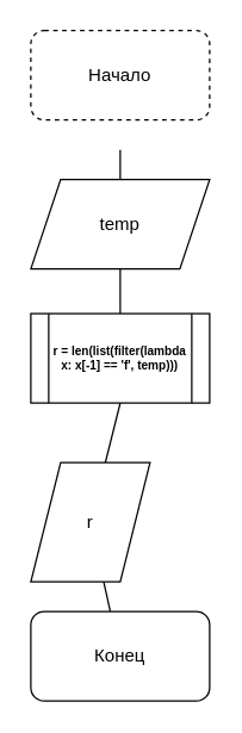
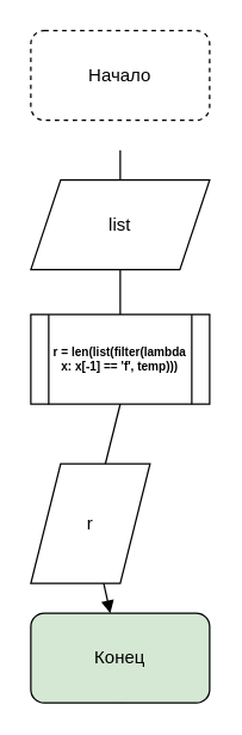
  <mxCell id="0" />
  <mxCell id="1" parent="0" />
  <mxCell id="2" value="" style="endArrow=none;html=1;rounded=0;entryX=0.5;entryY=1;entryDx=0;entryDy=0;" edge="1" parent="1" source="7"><mxGeometry width="50" height="50" relative="1" as="geometry"><mxPoint x="80" y="220" as="sourcePoint" /><mxPoint x="80" y="160" as="targetPoint" /></mxGeometry></mxCell>
  <mxCell id="3" value="Начало" style="rounded=1;whiteSpace=wrap;html=1;dashed=1;" vertex="1" parent="1"><mxGeometry x="20" y="20" width="120" height="60" as="geometry" /></mxCell>
  <mxCell id="4" value="" style="endArrow=none;html=1;rounded=0;" edge="1" parent="1"><mxGeometry width="50" height="50" relative="1" as="geometry"><mxPoint x="80" y="160" as="sourcePoint" /><mxPoint x="80" y="150.711" as="targetPoint" /></mxGeometry></mxCell>
  <mxCell id="5" value="" style="endArrow=none;html=1;rounded=0;" edge="1" parent="1" source="7"><mxGeometry width="50" height="50" relative="1" as="geometry"><mxPoint x="80" y="80" as="sourcePoint" /><mxPoint x="80" y="100" as="targetPoint" /></mxGeometry></mxCell>
  <mxCell id="6" value="" style="endArrow=none;html=1;rounded=0;entryX=0.5;entryY=1;entryDx=0;entryDy=0;" edge="1" parent="1" source="9" target="7"><mxGeometry width="50" height="50" relative="1" as="geometry"><mxPoint x="80" y="220" as="sourcePoint" /><mxPoint x="80" y="160" as="targetPoint" /></mxGeometry></mxCell>
- <mxCell id="7" value="temp" style="shape=parallelogram;perimeter=parallelogramPerimeter;whiteSpace=wrap;html=1;fixedSize=1;" vertex="1" parent="1"><mxGeometry x="20" y="120" width="120" height="60" as="geometry" /></mxCell>
+ <mxCell id="7" value="list" style="shape=parallelogram;perimeter=parallelogramPerimeter;whiteSpace=wrap;html=1;fixedSize=1;" vertex="1" parent="1"><mxGeometry x="20" y="120" width="120" height="60" as="geometry" /></mxCell>
  <mxCell id="8" value="" style="endArrow=none;html=1;rounded=0;entryX=0.5;entryY=1;entryDx=0;entryDy=0;" edge="1" parent="1" target="9"><mxGeometry width="50" height="50" relative="1" as="geometry"><mxPoint x="80" y="220" as="sourcePoint" /><mxPoint x="80" y="180" as="targetPoint" /></mxGeometry></mxCell>
  <mxCell id="9" value="&lt;h6&gt;r = len(list(filter(lambda x: x[-1] == 'f', temp)))&lt;/h6&gt;" style="shape=process;whiteSpace=wrap;html=1;backgroundOutline=1;" vertex="1" parent="1"><mxGeometry x="20" y="210" width="120" height="60" as="geometry" /></mxCell>
  <mxCell id="10" value="" style="endArrow=none;html=1;rounded=0;exitX=0.5;exitY=1;exitDx=0;exitDy=0;" edge="1" parent="1" target="11" source="9"><mxGeometry width="50" height="50" relative="1" as="geometry"><mxPoint x="79.77" y="270" as="sourcePoint" /><mxPoint x="79.77" y="310" as="targetPoint" /><Array as="points" /></mxGeometry></mxCell>
  <mxCell id="11" value="r" style="shape=parallelogram;perimeter=parallelogramPerimeter;whiteSpace=wrap;html=1;fixedSize=1;" vertex="1" parent="1"><mxGeometry x="20" y="310" width="80" height="80" as="geometry" /></mxCell>
  <mxCell id="12" value="" style="endArrow=none;html=1;rounded=0;" edge="1" parent="1" source="14"><mxGeometry width="50" height="50" relative="1" as="geometry"><mxPoint x="80" y="420" as="sourcePoint" /><mxPoint x="80" y="440.711" as="targetPoint" /></mxGeometry></mxCell>
- <mxCell id="13" value="" style="endArrow=none;html=1;rounded=0;" edge="1" parent="1" source="11" target="14"><mxGeometry width="50" height="50" relative="1" as="geometry"><mxPoint x="80" y="370" as="sourcePoint" /><mxPoint x="80" y="440.711" as="targetPoint" /></mxGeometry></mxCell>
- <mxCell id="14" value="Конец" style="rounded=1;whiteSpace=wrap;html=1;" vertex="1" parent="1"><mxGeometry x="20" y="410" width="120" height="60" as="geometry" /></mxCell>
+ <mxCell id="13" value="" style="endArrow=block;html=1;rounded=0;" edge="1" parent="1" source="11" target="14"><mxGeometry width="50" height="50" relative="1" as="geometry"><mxPoint x="80" y="370" as="sourcePoint" /><mxPoint x="80" y="440.711" as="targetPoint" /></mxGeometry></mxCell>
+ <mxCell id="14" value="Конец" style="rounded=1;whiteSpace=wrap;html=1;fillColor=#d5e8d4;" vertex="1" parent="1"><mxGeometry x="20" y="410" width="120" height="60" as="geometry" /></mxCell>
